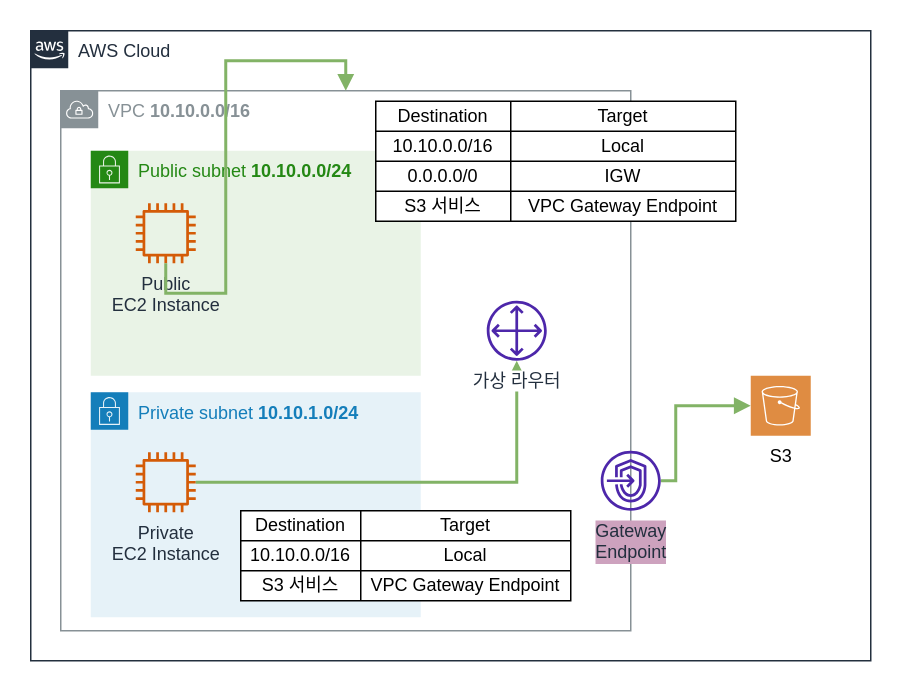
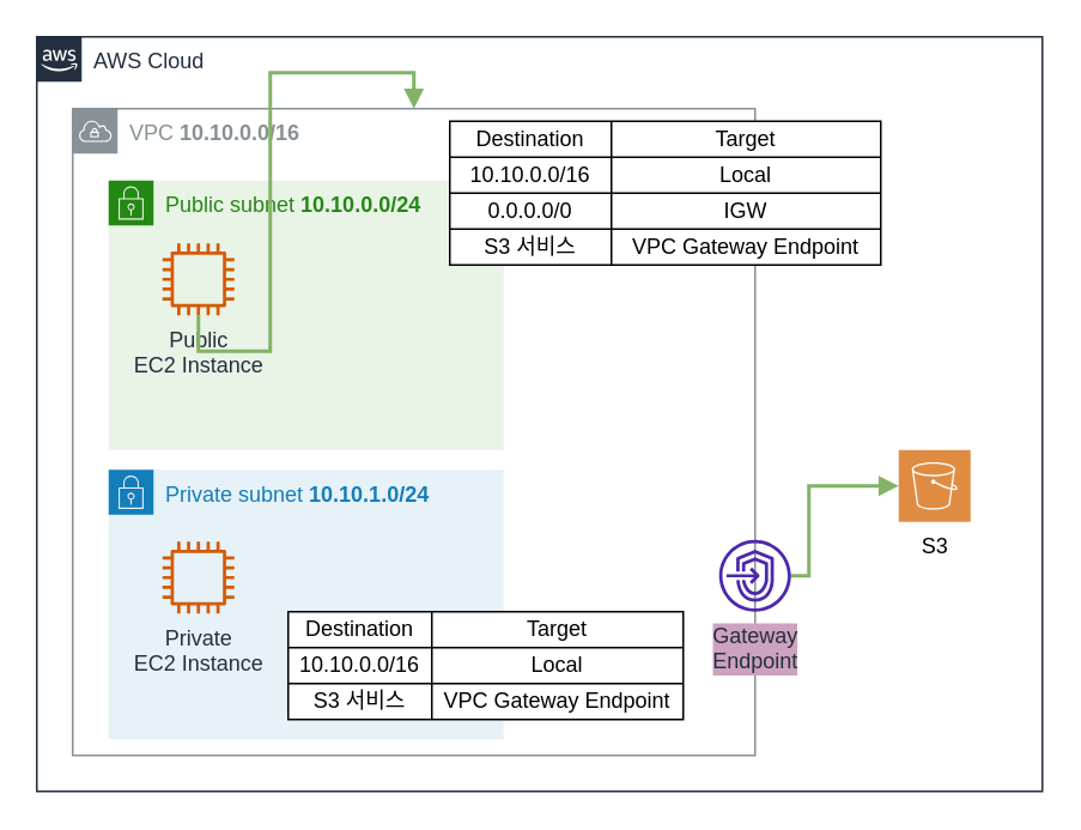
  <mxCell id="0" />
  <mxCell id="1" parent="0" />
  <mxCell id="2" value="AWS Cloud" style="points=[[0,0],[0.25,0],[0.5,0],[0.75,0],[1,0],[1,0.25],[1,0.5],[1,0.75],[1,1],[0.75,1],[0.5,1],[0.25,1],[0,1],[0,0.75],[0,0.5],[0,0.25]];outlineConnect=0;gradientColor=none;html=1;whiteSpace=wrap;fontSize=12;fontStyle=0;container=1;pointerEvents=0;collapsible=0;recursiveResize=0;shape=mxgraph.aws4.group;grIcon=mxgraph.aws4.group_aws_cloud_alt;strokeColor=#232F3E;fillColor=none;verticalAlign=top;align=left;spacingLeft=30;fontColor=#232F3E;dashed=0;" parent="1" vertex="1"><mxGeometry x="20" y="20" width="560" height="420" as="geometry" /></mxCell>
  <mxCell id="3" value="VPC &lt;b&gt;10.10.0.0/16&lt;/b&gt;" style="sketch=0;outlineConnect=0;gradientColor=none;html=1;whiteSpace=wrap;fontSize=12;fontStyle=0;shape=mxgraph.aws4.group;grIcon=mxgraph.aws4.group_vpc;strokeColor=#879196;fillColor=none;verticalAlign=top;align=left;spacingLeft=30;fontColor=#879196;dashed=0;" parent="2" vertex="1"><mxGeometry x="20" y="40" width="380" height="360" as="geometry" /></mxCell>
  <mxCell id="4" value="Public subnet &lt;b&gt;10.10.0.0/24&lt;/b&gt;" style="points=[[0,0],[0.25,0],[0.5,0],[0.75,0],[1,0],[1,0.25],[1,0.5],[1,0.75],[1,1],[0.75,1],[0.5,1],[0.25,1],[0,1],[0,0.75],[0,0.5],[0,0.25]];outlineConnect=0;gradientColor=none;html=1;whiteSpace=wrap;fontSize=12;fontStyle=0;container=1;pointerEvents=0;collapsible=0;recursiveResize=0;shape=mxgraph.aws4.group;grIcon=mxgraph.aws4.group_security_group;grStroke=0;strokeColor=#248814;fillColor=#E9F3E6;verticalAlign=top;align=left;spacingLeft=30;fontColor=#248814;dashed=0;" parent="2" vertex="1"><mxGeometry x="40" y="80" width="220" height="150" as="geometry" /></mxCell>
  <mxCell id="5" value="Public&lt;br&gt;EC2 Instance" style="sketch=0;outlineConnect=0;fontColor=#232F3E;gradientColor=none;fillColor=#D45B07;strokeColor=none;dashed=0;verticalLabelPosition=bottom;verticalAlign=top;align=center;html=1;fontSize=12;fontStyle=0;aspect=fixed;pointerEvents=1;shape=mxgraph.aws4.instance2;" parent="4" vertex="1"><mxGeometry x="30" y="35" width="40" height="40" as="geometry" /></mxCell>
  <mxCell id="6" value="Private subnet &lt;b&gt;10.10.1.0/24&lt;/b&gt;" style="points=[[0,0],[0.25,0],[0.5,0],[0.75,0],[1,0],[1,0.25],[1,0.5],[1,0.75],[1,1],[0.75,1],[0.5,1],[0.25,1],[0,1],[0,0.75],[0,0.5],[0,0.25]];outlineConnect=0;gradientColor=none;html=1;whiteSpace=wrap;fontSize=12;fontStyle=0;container=1;pointerEvents=0;collapsible=0;recursiveResize=0;shape=mxgraph.aws4.group;grIcon=mxgraph.aws4.group_security_group;grStroke=0;strokeColor=#147EBA;fillColor=#E6F2F8;verticalAlign=top;align=left;spacingLeft=30;fontColor=#147EBA;dashed=0;" parent="2" vertex="1"><mxGeometry x="40" y="241" width="220" height="150" as="geometry" /></mxCell>
  <mxCell id="7" value="Private&lt;br&gt;EC2 Instance" style="sketch=0;outlineConnect=0;fontColor=#232F3E;gradientColor=none;fillColor=#D45B07;strokeColor=none;dashed=0;verticalLabelPosition=bottom;verticalAlign=top;align=center;html=1;fontSize=12;fontStyle=0;aspect=fixed;pointerEvents=1;shape=mxgraph.aws4.instance2;" parent="6" vertex="1"><mxGeometry x="30" y="40" width="40" height="40" as="geometry" /></mxCell>
  <mxCell id="8" style="edgeStyle=orthogonalEdgeStyle;rounded=0;orthogonalLoop=1;jettySize=auto;html=1;strokeWidth=2;fillColor=#d5e8d4;strokeColor=#82b366;endArrow=block;endFill=1;" parent="2" source="9" target="10" edge="1"><mxGeometry relative="1" as="geometry"><Array as="points"><mxPoint x="430" y="300" /><mxPoint x="430" y="250" /></Array></mxGeometry></mxCell>
  <mxCell id="9" value="Gateway&lt;br&gt;Endpoint" style="sketch=0;outlineConnect=0;fontColor=#232F3E;gradientColor=none;fillColor=#4D27AA;strokeColor=none;dashed=0;verticalLabelPosition=bottom;verticalAlign=top;align=center;html=1;fontSize=12;fontStyle=0;aspect=fixed;pointerEvents=1;shape=mxgraph.aws4.endpoints;rounded=0;shadow=0;labelBackgroundColor=#CDA2BE;" parent="2" vertex="1"><mxGeometry x="380" y="280" width="40" height="40" as="geometry" /></mxCell>
  <mxCell id="10" value="S3" style="sketch=0;pointerEvents=1;shadow=0;dashed=0;html=1;strokeColor=none;fillColor=#DF8C42;labelPosition=center;verticalLabelPosition=bottom;verticalAlign=top;align=center;outlineConnect=0;shape=mxgraph.veeam2.aws_s3;rounded=0;" parent="2" vertex="1"><mxGeometry x="480" y="230" width="40" height="40" as="geometry" /></mxCell>
  <mxCell id="11" style="edgeStyle=orthogonalEdgeStyle;rounded=0;orthogonalLoop=1;jettySize=auto;html=1;fillColor=#d5e8d4;strokeColor=#82b366;strokeWidth=2;endArrow=block;endFill=1;" parent="2" source="5" target="3" edge="1"><mxGeometry relative="1" as="geometry" /></mxCell>
- <mxCell id="12" style="edgeStyle=orthogonalEdgeStyle;rounded=0;orthogonalLoop=1;jettySize=auto;html=1;strokeWidth=2;fillColor=#d5e8d4;strokeColor=#82b366;endArrow=block;endFill=1;" parent="2" source="7" target="13" edge="1"><mxGeometry relative="1" as="geometry" /></mxCell>
- <mxCell id="13" value="가상 라우터" style="sketch=0;outlineConnect=0;fontColor=#232F3E;gradientColor=none;fillColor=#4D27AA;strokeColor=none;dashed=0;verticalLabelPosition=bottom;verticalAlign=top;align=center;html=1;fontSize=12;fontStyle=0;aspect=fixed;pointerEvents=1;shape=mxgraph.aws4.customer_gateway;labelBackgroundColor=default;" parent="2" vertex="1"><mxGeometry x="304" y="180" width="40" height="40" as="geometry" /></mxCell>
  <mxCell id="14" value="" style="shape=table;startSize=0;container=1;collapsible=0;childLayout=tableLayout;" vertex="1" parent="2"><mxGeometry x="230" y="47" width="240" height="80" as="geometry" /></mxCell>
  <mxCell id="15" value="" style="shape=tableRow;horizontal=0;startSize=0;swimlaneHead=0;swimlaneBody=0;top=0;left=0;bottom=0;right=0;collapsible=0;dropTarget=0;fillColor=none;points=[[0,0.5],[1,0.5]];portConstraint=eastwest;" vertex="1" parent="14"><mxGeometry width="240" height="20" as="geometry" /></mxCell>
  <mxCell id="16" value="Destination" style="shape=partialRectangle;html=1;whiteSpace=wrap;connectable=0;overflow=hidden;fillColor=none;top=0;left=0;bottom=0;right=0;pointerEvents=1;" vertex="1" parent="15"><mxGeometry width="90" height="20" as="geometry"><mxRectangle width="90" height="20" as="alternateBounds" /></mxGeometry></mxCell>
  <mxCell id="17" value="Target" style="shape=partialRectangle;html=1;whiteSpace=wrap;connectable=0;overflow=hidden;fillColor=none;top=0;left=0;bottom=0;right=0;pointerEvents=1;" vertex="1" parent="15"><mxGeometry x="90" width="150" height="20" as="geometry"><mxRectangle width="150" height="20" as="alternateBounds" /></mxGeometry></mxCell>
  <mxCell id="18" value="" style="shape=tableRow;horizontal=0;startSize=0;swimlaneHead=0;swimlaneBody=0;top=0;left=0;bottom=0;right=0;collapsible=0;dropTarget=0;fillColor=none;points=[[0,0.5],[1,0.5]];portConstraint=eastwest;" vertex="1" parent="14"><mxGeometry y="20" width="240" height="20" as="geometry" /></mxCell>
  <mxCell id="19" value="10.10.0.0/16" style="shape=partialRectangle;html=1;whiteSpace=wrap;connectable=0;overflow=hidden;fillColor=none;top=0;left=0;bottom=0;right=0;pointerEvents=1;" vertex="1" parent="18"><mxGeometry width="90" height="20" as="geometry"><mxRectangle width="90" height="20" as="alternateBounds" /></mxGeometry></mxCell>
  <mxCell id="20" value="Local" style="shape=partialRectangle;html=1;whiteSpace=wrap;connectable=0;overflow=hidden;fillColor=none;top=0;left=0;bottom=0;right=0;pointerEvents=1;" vertex="1" parent="18"><mxGeometry x="90" width="150" height="20" as="geometry"><mxRectangle width="150" height="20" as="alternateBounds" /></mxGeometry></mxCell>
  <mxCell id="21" value="" style="shape=tableRow;horizontal=0;startSize=0;swimlaneHead=0;swimlaneBody=0;top=0;left=0;bottom=0;right=0;collapsible=0;dropTarget=0;fillColor=none;points=[[0,0.5],[1,0.5]];portConstraint=eastwest;" vertex="1" parent="14"><mxGeometry y="40" width="240" height="20" as="geometry" /></mxCell>
  <mxCell id="22" value="0.0.0.0/0" style="shape=partialRectangle;html=1;whiteSpace=wrap;connectable=0;overflow=hidden;fillColor=none;top=0;left=0;bottom=0;right=0;pointerEvents=1;" vertex="1" parent="21"><mxGeometry width="90" height="20" as="geometry"><mxRectangle width="90" height="20" as="alternateBounds" /></mxGeometry></mxCell>
  <mxCell id="23" value="IGW" style="shape=partialRectangle;html=1;whiteSpace=wrap;connectable=0;overflow=hidden;fillColor=none;top=0;left=0;bottom=0;right=0;pointerEvents=1;" vertex="1" parent="21"><mxGeometry x="90" width="150" height="20" as="geometry"><mxRectangle width="150" height="20" as="alternateBounds" /></mxGeometry></mxCell>
  <mxCell id="24" value="" style="shape=tableRow;horizontal=0;startSize=0;swimlaneHead=0;swimlaneBody=0;top=0;left=0;bottom=0;right=0;collapsible=0;dropTarget=0;fillColor=none;points=[[0,0.5],[1,0.5]];portConstraint=eastwest;" vertex="1" parent="14"><mxGeometry y="60" width="240" height="20" as="geometry" /></mxCell>
  <mxCell id="25" value="S3 서비스" style="shape=partialRectangle;html=1;whiteSpace=wrap;connectable=0;overflow=hidden;fillColor=none;top=0;left=0;bottom=0;right=0;pointerEvents=1;" vertex="1" parent="24"><mxGeometry width="90" height="20" as="geometry"><mxRectangle width="90" height="20" as="alternateBounds" /></mxGeometry></mxCell>
  <mxCell id="26" value="VPC Gateway Endpoint" style="shape=partialRectangle;html=1;whiteSpace=wrap;connectable=0;overflow=hidden;fillColor=none;top=0;left=0;bottom=0;right=0;pointerEvents=1;" vertex="1" parent="24"><mxGeometry x="90" width="150" height="20" as="geometry"><mxRectangle width="150" height="20" as="alternateBounds" /></mxGeometry></mxCell>
  <mxCell id="27" value="" style="shape=table;startSize=0;container=1;collapsible=0;childLayout=tableLayout;" vertex="1" parent="2"><mxGeometry x="140" y="320" width="220" height="60" as="geometry" /></mxCell>
  <mxCell id="28" value="" style="shape=tableRow;horizontal=0;startSize=0;swimlaneHead=0;swimlaneBody=0;top=0;left=0;bottom=0;right=0;collapsible=0;dropTarget=0;fillColor=none;points=[[0,0.5],[1,0.5]];portConstraint=eastwest;" vertex="1" parent="27"><mxGeometry width="220" height="20" as="geometry" /></mxCell>
  <mxCell id="29" value="Destination" style="shape=partialRectangle;html=1;whiteSpace=wrap;connectable=0;overflow=hidden;fillColor=none;top=0;left=0;bottom=0;right=0;pointerEvents=1;" vertex="1" parent="28"><mxGeometry width="80" height="20" as="geometry"><mxRectangle width="80" height="20" as="alternateBounds" /></mxGeometry></mxCell>
  <mxCell id="30" value="Target" style="shape=partialRectangle;html=1;whiteSpace=wrap;connectable=0;overflow=hidden;fillColor=none;top=0;left=0;bottom=0;right=0;pointerEvents=1;" vertex="1" parent="28"><mxGeometry x="80" width="140" height="20" as="geometry"><mxRectangle width="140" height="20" as="alternateBounds" /></mxGeometry></mxCell>
  <mxCell id="31" value="" style="shape=tableRow;horizontal=0;startSize=0;swimlaneHead=0;swimlaneBody=0;top=0;left=0;bottom=0;right=0;collapsible=0;dropTarget=0;fillColor=none;points=[[0,0.5],[1,0.5]];portConstraint=eastwest;" vertex="1" parent="27"><mxGeometry y="20" width="220" height="20" as="geometry" /></mxCell>
  <mxCell id="32" value="10.10.0.0/16" style="shape=partialRectangle;html=1;whiteSpace=wrap;connectable=0;overflow=hidden;fillColor=none;top=0;left=0;bottom=0;right=0;pointerEvents=1;" vertex="1" parent="31"><mxGeometry width="80" height="20" as="geometry"><mxRectangle width="80" height="20" as="alternateBounds" /></mxGeometry></mxCell>
  <mxCell id="33" value="Local" style="shape=partialRectangle;html=1;whiteSpace=wrap;connectable=0;overflow=hidden;fillColor=none;top=0;left=0;bottom=0;right=0;pointerEvents=1;" vertex="1" parent="31"><mxGeometry x="80" width="140" height="20" as="geometry"><mxRectangle width="140" height="20" as="alternateBounds" /></mxGeometry></mxCell>
  <mxCell id="34" value="" style="shape=tableRow;horizontal=0;startSize=0;swimlaneHead=0;swimlaneBody=0;top=0;left=0;bottom=0;right=0;collapsible=0;dropTarget=0;fillColor=none;points=[[0,0.5],[1,0.5]];portConstraint=eastwest;" vertex="1" parent="27"><mxGeometry y="40" width="220" height="20" as="geometry" /></mxCell>
  <mxCell id="35" value="S3 서비스" style="shape=partialRectangle;html=1;whiteSpace=wrap;connectable=0;overflow=hidden;fillColor=none;top=0;left=0;bottom=0;right=0;pointerEvents=1;" vertex="1" parent="34"><mxGeometry width="80" height="20" as="geometry"><mxRectangle width="80" height="20" as="alternateBounds" /></mxGeometry></mxCell>
  <mxCell id="36" value="VPC Gateway Endpoint" style="shape=partialRectangle;html=1;whiteSpace=wrap;connectable=0;overflow=hidden;fillColor=none;top=0;left=0;bottom=0;right=0;pointerEvents=1;" vertex="1" parent="34"><mxGeometry x="80" width="140" height="20" as="geometry"><mxRectangle width="140" height="20" as="alternateBounds" /></mxGeometry></mxCell>
